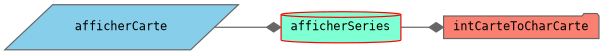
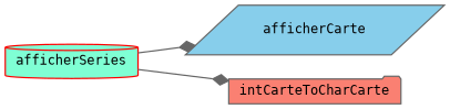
  digraph {
    fontname="DejaVu Sans Mono"
    rankdir=LR
    node [color=gray40 fontname="DejaVu Sans Mono" fontsize=10 style=filled]
    edge [arrowhead=diamond color=gray40 fontname="DejaVu Sans Mono" fontsize=10 labelfontname=Helvetica labelfontsize=10 style=solid]
    n1 [color=red fillcolor=aquamarine fontcolor=black height=0.2 label=afficherSeries shape=cylinder width=0.4]
    n2 [fillcolor=skyblue height=0.2 label=afficherCarte shape=parallelogram width=0.4]
    n3 [fillcolor=salmon height=0.2 label=intCarteToCharCarte shape=folder width=0.4]
-   n2 -> n1
+   n1 -> n2
    n1 -> n3
  }
